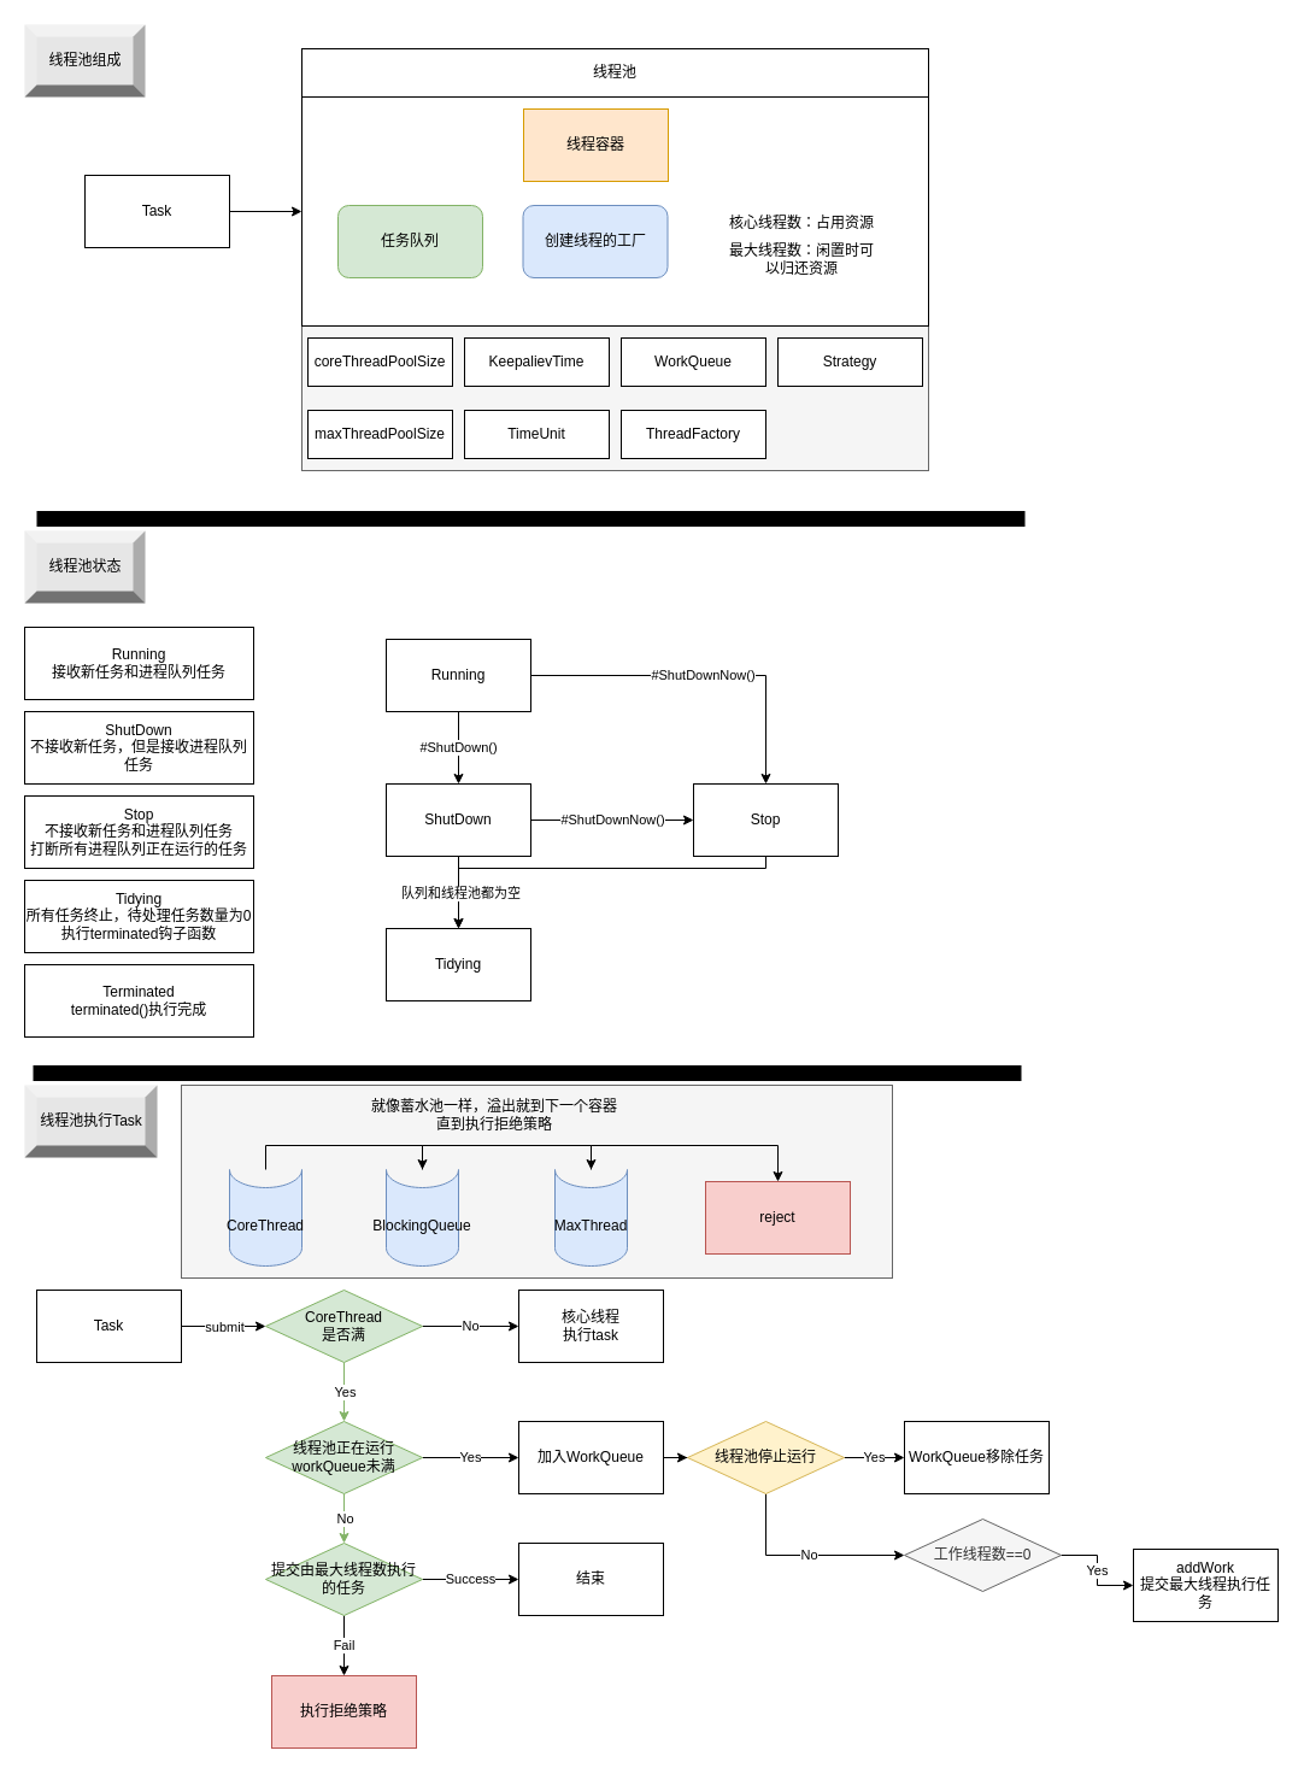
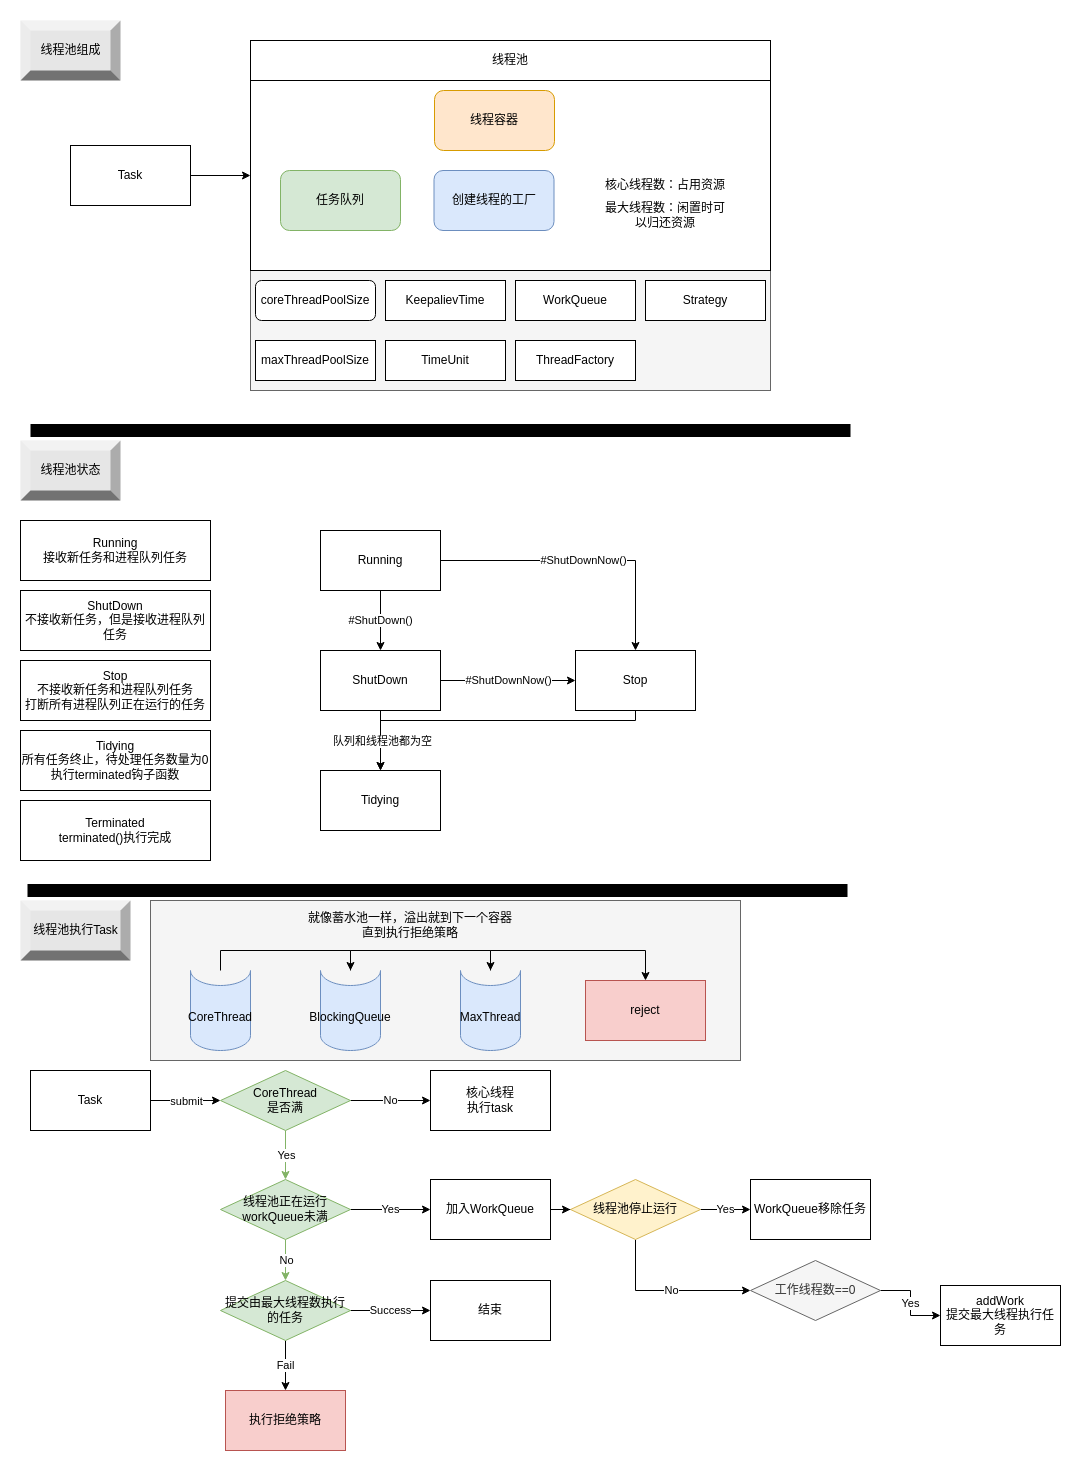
  <mxCell id="0" />
  <mxCell id="1" parent="0" />
  <mxCell id="2" value="" style="rounded=0;whiteSpace=wrap;html=1;fillColor=#f5f5f5;fontColor=#333333;strokeColor=#666666;" vertex="1" parent="1"><mxGeometry x="150" y="900" width="590" height="160" as="geometry" /></mxCell>
  <mxCell id="3" value="" style="rounded=0;whiteSpace=wrap;html=1;fillColor=#f5f5f5;fontColor=#333333;strokeColor=#666666;" vertex="1" parent="1"><mxGeometry x="250" y="270" width="520" height="120" as="geometry" /></mxCell>
  <mxCell id="4" value="" style="rounded=0;whiteSpace=wrap;html=1;align=left;" parent="1" vertex="1"><mxGeometry x="250" y="80" width="520" height="190" as="geometry" /></mxCell>
  <mxCell id="5" value="线程池" style="rounded=0;whiteSpace=wrap;html=1;" parent="1" vertex="1"><mxGeometry x="250" y="40" width="520" height="40" as="geometry" /></mxCell>
  <mxCell id="6" value="任务队列" style="rounded=1;whiteSpace=wrap;html=1;fillColor=#d5e8d4;strokeColor=#82b366;" parent="1" vertex="1"><mxGeometry x="280" y="170" width="120" height="60" as="geometry" /></mxCell>
- <mxCell id="7" value="线程容器" style="whiteSpace=wrap;html=1;fillColor=#ffe6cc;strokeColor=#d79b00;rounded=0;" parent="1" vertex="1"><mxGeometry x="434" y="90" width="120" height="60" as="geometry" /></mxCell>
+ <mxCell id="7" value="线程容器" style="rounded=1;whiteSpace=wrap;html=1;fillColor=#ffe6cc;strokeColor=#d79b00;" parent="1" vertex="1"><mxGeometry x="434" y="90" width="120" height="60" as="geometry" /></mxCell>
  <mxCell id="8" value="创建线程的工厂" style="rounded=1;whiteSpace=wrap;html=1;fillColor=#dae8fc;strokeColor=#6c8ebf;" parent="1" vertex="1"><mxGeometry x="433.5" y="170" width="120" height="60" as="geometry" /></mxCell>
  <mxCell id="9" value="" style="edgeStyle=orthogonalEdgeStyle;rounded=0;orthogonalLoop=1;jettySize=auto;html=1;entryX=0;entryY=0.5;entryDx=0;entryDy=0;" parent="1" source="10" target="4" edge="1"><mxGeometry relative="1" as="geometry" /></mxCell>
  <mxCell id="10" value="Task" style="rounded=0;whiteSpace=wrap;html=1;" parent="1" vertex="1"><mxGeometry x="70" y="145" width="120" height="60" as="geometry" /></mxCell>
  <mxCell id="11" value="核心线程数：占用资源" style="text;html=1;strokeColor=none;fillColor=none;align=center;verticalAlign=middle;whiteSpace=wrap;rounded=0;" parent="1" vertex="1"><mxGeometry x="600" y="170" width="130" height="30" as="geometry" /></mxCell>
  <mxCell id="12" value="最大线程数：闲置时可以归还资源" style="text;html=1;strokeColor=none;fillColor=none;align=center;verticalAlign=middle;whiteSpace=wrap;rounded=0;" parent="1" vertex="1"><mxGeometry x="600" y="200" width="130" height="30" as="geometry" /></mxCell>
- <mxCell id="13" value="coreThreadPoolSize" style="rounded=0;whiteSpace=wrap;html=1;" parent="1" vertex="1"><mxGeometry x="255" y="280" width="120" height="40" as="geometry" /></mxCell>
+ <mxCell id="13" value="coreThreadPoolSize" style="whiteSpace=wrap;html=1;rounded=1;" parent="1" vertex="1"><mxGeometry x="255" y="280" width="120" height="40" as="geometry" /></mxCell>
  <mxCell id="14" value="maxThreadPoolSize" style="rounded=0;whiteSpace=wrap;html=1;" parent="1" vertex="1"><mxGeometry x="255" y="340" width="120" height="40" as="geometry" /></mxCell>
  <mxCell id="15" value="KeepalievTime" style="rounded=0;whiteSpace=wrap;html=1;" parent="1" vertex="1"><mxGeometry x="385" y="280" width="120" height="40" as="geometry" /></mxCell>
  <mxCell id="16" value="TimeUnit" style="rounded=0;whiteSpace=wrap;html=1;" parent="1" vertex="1"><mxGeometry x="385" y="340" width="120" height="40" as="geometry" /></mxCell>
  <mxCell id="17" value="ThreadFactory" style="rounded=0;whiteSpace=wrap;html=1;" parent="1" vertex="1"><mxGeometry x="515" y="340" width="120" height="40" as="geometry" /></mxCell>
  <mxCell id="18" value="Strategy" style="rounded=0;whiteSpace=wrap;html=1;" parent="1" vertex="1"><mxGeometry x="645" y="280" width="120" height="40" as="geometry" /></mxCell>
  <mxCell id="19" value="WorkQueue" style="rounded=0;whiteSpace=wrap;html=1;" parent="1" vertex="1"><mxGeometry x="515" y="280" width="120" height="40" as="geometry" /></mxCell>
  <mxCell id="20" value="" style="endArrow=none;html=1;rounded=0;strokeWidth=13;" edge="1" parent="1"><mxGeometry width="50" height="50" relative="1" as="geometry"><mxPoint x="30" y="430" as="sourcePoint" /><mxPoint x="850" y="430" as="targetPoint" /></mxGeometry></mxCell>
  <mxCell id="21" value="线程池组成" style="labelPosition=center;verticalLabelPosition=middle;align=center;html=1;shape=mxgraph.basic.shaded_button;dx=10;fillColor=#E6E6E6;strokeColor=none;" vertex="1" parent="1"><mxGeometry width="100" height="60" as="geometry" x="20" y="20" /></mxCell>
  <mxCell id="22" value="线程池状态" style="labelPosition=center;verticalLabelPosition=middle;align=center;html=1;shape=mxgraph.basic.shaded_button;dx=10;fillColor=#E6E6E6;strokeColor=none;" vertex="1" parent="1"><mxGeometry y="440" width="100" height="60" as="geometry" x="20" /></mxCell>
  <mxCell id="23" value="Running&lt;br&gt;接收新任务和进程队列任务" style="rounded=0;whiteSpace=wrap;html=1;" vertex="1" parent="1"><mxGeometry y="520" width="190" height="60" as="geometry" x="20" /></mxCell>
  <mxCell id="24" value="ShutDown&lt;br&gt;不接收新任务，但是接收进程队列任务" style="rounded=0;whiteSpace=wrap;html=1;" vertex="1" parent="1"><mxGeometry y="590" width="190" height="60" as="geometry" x="20" /></mxCell>
  <mxCell id="25" value="Stop&lt;br&gt;不接收新任务和进程队列任务&lt;br&gt;打断所有进程队列正在运行的任务" style="rounded=0;whiteSpace=wrap;html=1;" vertex="1" parent="1"><mxGeometry y="660" width="190" height="60" as="geometry" x="20" /></mxCell>
  <mxCell id="26" value="Tidying&lt;br&gt;所有任务终止，待处理任务数量为0&lt;br&gt;执行terminated钩子函数" style="rounded=0;whiteSpace=wrap;html=1;" vertex="1" parent="1"><mxGeometry y="730" width="190" height="60" as="geometry" x="20" /></mxCell>
  <mxCell id="27" value="Terminated&lt;br&gt;terminated()执行完成" style="rounded=0;whiteSpace=wrap;html=1;" vertex="1" parent="1"><mxGeometry y="800" width="190" height="60" as="geometry" x="20" /></mxCell>
  <mxCell id="28" value="&lt;meta charset=&quot;utf-8&quot;&gt;&lt;span style=&quot;color: rgb(0, 0, 0); font-family: Helvetica; font-size: 11px; font-style: normal; font-variant-ligatures: normal; font-variant-caps: normal; font-weight: 400; letter-spacing: normal; orphans: 2; text-align: center; text-indent: 0px; text-transform: none; widows: 2; word-spacing: 0px; -webkit-text-stroke-width: 0px; background-color: rgb(255, 255, 255); text-decoration-thickness: initial; text-decoration-style: initial; text-decoration-color: initial; float: none; display: inline !important;&quot;&gt;#ShutDown()&lt;/span&gt;" style="edgeStyle=orthogonalEdgeStyle;rounded=0;orthogonalLoop=1;jettySize=auto;html=1;strokeWidth=1;" edge="1" parent="1" source="30" target="33"><mxGeometry relative="1" as="geometry" /></mxCell>
  <mxCell id="29" value="&lt;meta charset=&quot;utf-8&quot;&gt;&lt;span style=&quot;color: rgb(0, 0, 0); font-family: Helvetica; font-size: 11px; font-style: normal; font-variant-ligatures: normal; font-variant-caps: normal; font-weight: 400; letter-spacing: normal; orphans: 2; text-align: center; text-indent: 0px; text-transform: none; widows: 2; word-spacing: 0px; -webkit-text-stroke-width: 0px; background-color: rgb(255, 255, 255); text-decoration-thickness: initial; text-decoration-style: initial; text-decoration-color: initial; float: none; display: inline !important;&quot;&gt;#ShutDownNow()&lt;/span&gt;" style="edgeStyle=orthogonalEdgeStyle;rounded=0;orthogonalLoop=1;jettySize=auto;html=1;exitX=1;exitY=0.5;exitDx=0;exitDy=0;strokeWidth=1;" edge="1" parent="1" source="30" target="36"><mxGeometry relative="1" as="geometry" /></mxCell>
  <mxCell id="30" value="Running" style="rounded=0;whiteSpace=wrap;html=1;" vertex="1" parent="1"><mxGeometry x="320" y="530" width="120" height="60" as="geometry" /></mxCell>
  <mxCell id="31" value="&lt;meta charset=&quot;utf-8&quot;&gt;&lt;span style=&quot;color: rgb(0, 0, 0); font-family: Helvetica; font-size: 11px; font-style: normal; font-variant-ligatures: normal; font-variant-caps: normal; font-weight: 400; letter-spacing: normal; orphans: 2; text-align: center; text-indent: 0px; text-transform: none; widows: 2; word-spacing: 0px; -webkit-text-stroke-width: 0px; background-color: rgb(255, 255, 255); text-decoration-thickness: initial; text-decoration-style: initial; text-decoration-color: initial; float: none; display: inline !important;&quot;&gt;#ShutDownNow()&lt;/span&gt;" style="edgeStyle=orthogonalEdgeStyle;rounded=0;orthogonalLoop=1;jettySize=auto;html=1;strokeWidth=1;" edge="1" parent="1" source="33" target="36"><mxGeometry relative="1" as="geometry" /></mxCell>
  <mxCell id="32" value="" style="edgeStyle=orthogonalEdgeStyle;rounded=0;orthogonalLoop=1;jettySize=auto;html=1;strokeWidth=1;" edge="1" parent="1" source="33" target="37"><mxGeometry relative="1" as="geometry" /></mxCell>
  <mxCell id="33" value="ShutDown" style="rounded=0;whiteSpace=wrap;html=1;" vertex="1" parent="1"><mxGeometry x="320" y="650" width="120" height="60" as="geometry" /></mxCell>
  <mxCell id="34" style="edgeStyle=orthogonalEdgeStyle;rounded=0;orthogonalLoop=1;jettySize=auto;html=1;exitX=0.5;exitY=1;exitDx=0;exitDy=0;entryX=0.5;entryY=0;entryDx=0;entryDy=0;strokeWidth=1;" edge="1" parent="1" source="36" target="37"><mxGeometry relative="1" as="geometry"><Array as="points"><mxPoint x="635" y="720" /><mxPoint x="380" y="720" /></Array></mxGeometry></mxCell>
  <mxCell id="35" value="队列和线程池都为空" style="edgeLabel;html=1;align=center;verticalAlign=middle;resizable=0;points=[];" vertex="1" connectable="0" parent="34"><mxGeometry x="0.806" y="1" relative="1" as="geometry"><mxPoint y="1" as="offset" /></mxGeometry></mxCell>
  <mxCell id="36" value="Stop" style="rounded=0;whiteSpace=wrap;html=1;" vertex="1" parent="1"><mxGeometry x="575" y="650" width="120" height="60" as="geometry" /></mxCell>
  <mxCell id="37" value="Tidying" style="rounded=0;whiteSpace=wrap;html=1;" vertex="1" parent="1"><mxGeometry x="320" y="770" width="120" height="60" as="geometry" /></mxCell>
  <mxCell id="38" value="" style="endArrow=none;html=1;rounded=0;strokeWidth=13;" edge="1" parent="1"><mxGeometry width="50" height="50" relative="1" as="geometry"><mxPoint x="27" y="890" as="sourcePoint" /><mxPoint x="847" y="890" as="targetPoint" /></mxGeometry></mxCell>
  <mxCell id="39" value="线程池执行Task" style="labelPosition=center;verticalLabelPosition=middle;align=center;html=1;shape=mxgraph.basic.shaded_button;dx=10;fillColor=#E6E6E6;strokeColor=none;" vertex="1" parent="1"><mxGeometry y="900" width="110" height="60" as="geometry" x="20" /></mxCell>
  <mxCell id="40" value="核心线程&lt;br&gt;执行task" style="rounded=0;whiteSpace=wrap;html=1;" vertex="1" parent="1"><mxGeometry x="430" y="1070" width="120" height="60" as="geometry" /></mxCell>
  <mxCell id="41" value="No" style="edgeStyle=orthogonalEdgeStyle;rounded=0;orthogonalLoop=1;jettySize=auto;html=1;strokeWidth=1;" edge="1" parent="1" source="43" target="40"><mxGeometry relative="1" as="geometry" /></mxCell>
  <mxCell id="42" value="Yes" style="edgeStyle=orthogonalEdgeStyle;rounded=0;orthogonalLoop=1;jettySize=auto;html=1;strokeWidth=1;fillColor=#d5e8d4;strokeColor=#82b366;" edge="1" parent="1" source="43"><mxGeometry relative="1" as="geometry"><mxPoint x="285" y="1179" as="targetPoint" /></mxGeometry></mxCell>
  <mxCell id="43" value="CoreThread&lt;br&gt;是否满" style="rhombus;whiteSpace=wrap;html=1;fillColor=#d5e8d4;strokeColor=#82b366;" vertex="1" parent="1"><mxGeometry x="220" y="1070" width="130" height="60" as="geometry" /></mxCell>
  <mxCell id="44" value="Yes" style="edgeStyle=orthogonalEdgeStyle;rounded=0;orthogonalLoop=1;jettySize=auto;html=1;strokeWidth=1;entryX=0;entryY=0.5;entryDx=0;entryDy=0;" edge="1" parent="1" source="46" target="51"><mxGeometry relative="1" as="geometry"><mxPoint x="430" y="1209" as="targetPoint" /></mxGeometry></mxCell>
  <mxCell id="45" value="No" style="edgeStyle=orthogonalEdgeStyle;rounded=0;orthogonalLoop=1;jettySize=auto;html=1;strokeWidth=1;fillColor=#d5e8d4;strokeColor=#82b366;" edge="1" parent="1" source="46"><mxGeometry relative="1" as="geometry"><mxPoint x="285" y="1280" as="targetPoint" /></mxGeometry></mxCell>
  <mxCell id="46" value="线程池正在运行&lt;br&gt;workQueue未满" style="rhombus;whiteSpace=wrap;html=1;fillColor=#d5e8d4;strokeColor=#82b366;" vertex="1" parent="1"><mxGeometry x="220" y="1179" width="130" height="60" as="geometry" /></mxCell>
  <mxCell id="47" value="" style="edgeStyle=orthogonalEdgeStyle;rounded=0;orthogonalLoop=1;jettySize=auto;html=1;strokeWidth=1;" edge="1" parent="1" source="49" target="43"><mxGeometry relative="1" as="geometry" /></mxCell>
  <mxCell id="48" value="submit" style="edgeLabel;html=1;align=center;verticalAlign=middle;resizable=0;points=[];" vertex="1" connectable="0" parent="47"><mxGeometry relative="1" as="geometry"><mxPoint as="offset" /></mxGeometry></mxCell>
  <mxCell id="49" value="Task" style="rounded=0;whiteSpace=wrap;html=1;" vertex="1" parent="1"><mxGeometry x="30" y="1070" width="120" height="60" as="geometry" /></mxCell>
  <mxCell id="50" value="" style="edgeStyle=orthogonalEdgeStyle;rounded=0;orthogonalLoop=1;jettySize=auto;html=1;strokeWidth=1;entryX=0;entryY=0.5;entryDx=0;entryDy=0;" edge="1" parent="1" source="51" target="55"><mxGeometry relative="1" as="geometry"><mxPoint x="650" y="1209" as="targetPoint" /></mxGeometry></mxCell>
  <mxCell id="51" value="加入WorkQueue" style="rounded=0;whiteSpace=wrap;html=1;" vertex="1" parent="1"><mxGeometry x="430" y="1179" width="120" height="60" as="geometry" /></mxCell>
  <mxCell id="52" value="Yes" style="edgeStyle=orthogonalEdgeStyle;rounded=0;orthogonalLoop=1;jettySize=auto;html=1;strokeWidth=1;" edge="1" parent="1" source="55" target="56"><mxGeometry relative="1" as="geometry" /></mxCell>
  <mxCell id="53" style="edgeStyle=orthogonalEdgeStyle;rounded=0;orthogonalLoop=1;jettySize=auto;html=1;entryX=0;entryY=0.5;entryDx=0;entryDy=0;strokeWidth=1;exitX=0.5;exitY=1;exitDx=0;exitDy=0;" edge="1" parent="1" source="55" target="63"><mxGeometry relative="1" as="geometry"><mxPoint x="760" y="1280" as="targetPoint" /></mxGeometry></mxCell>
  <mxCell id="54" value="No" style="edgeLabel;html=1;align=center;verticalAlign=middle;resizable=0;points=[];" vertex="1" connectable="0" parent="53"><mxGeometry x="0.036" y="2" relative="1" as="geometry"><mxPoint y="1" as="offset" /></mxGeometry></mxCell>
  <mxCell id="55" value="线程池停止运行" style="rhombus;whiteSpace=wrap;html=1;fillColor=#fff2cc;strokeColor=#d6b656;" vertex="1" parent="1"><mxGeometry x="570" y="1179" width="130" height="60" as="geometry" /></mxCell>
  <mxCell id="56" value="WorkQueue移除任务" style="whiteSpace=wrap;html=1;" vertex="1" parent="1"><mxGeometry x="750" y="1179" width="120" height="60" as="geometry" /></mxCell>
  <mxCell id="57" value="Fail" style="edgeStyle=orthogonalEdgeStyle;rounded=0;orthogonalLoop=1;jettySize=auto;html=1;strokeWidth=1;" edge="1" parent="1" source="59" target="60"><mxGeometry relative="1" as="geometry" /></mxCell>
  <mxCell id="58" value="Success" style="edgeStyle=orthogonalEdgeStyle;rounded=0;orthogonalLoop=1;jettySize=auto;html=1;strokeWidth=1;" edge="1" parent="1" source="59" target="61"><mxGeometry relative="1" as="geometry" /></mxCell>
  <mxCell id="59" value="提交由最大线程数执行的任务" style="rhombus;whiteSpace=wrap;html=1;fillColor=#d5e8d4;strokeColor=#82b366;" vertex="1" parent="1"><mxGeometry x="220" y="1280" width="130" height="60" as="geometry" /></mxCell>
  <mxCell id="60" value="执行拒绝策略" style="whiteSpace=wrap;html=1;fillColor=#f8cecc;strokeColor=#b85450;" vertex="1" parent="1"><mxGeometry x="225" y="1390" width="120" height="60" as="geometry" /></mxCell>
  <mxCell id="61" value="结束" style="whiteSpace=wrap;html=1;" vertex="1" parent="1"><mxGeometry x="430" y="1280" width="120" height="60" as="geometry" /></mxCell>
  <mxCell id="62" value="Yes" style="edgeStyle=orthogonalEdgeStyle;rounded=0;orthogonalLoop=1;jettySize=auto;html=1;strokeWidth=1;" edge="1" parent="1" source="63" target="64"><mxGeometry relative="1" as="geometry" /></mxCell>
  <mxCell id="63" value="工作线程数==0" style="rhombus;whiteSpace=wrap;html=1;fillColor=#f5f5f5;fontColor=#333333;strokeColor=#666666;" vertex="1" parent="1"><mxGeometry x="750" y="1260" width="130" height="60" as="geometry" /></mxCell>
  <mxCell id="64" value="addWork&lt;br&gt;提交最大线程执行任务" style="whiteSpace=wrap;html=1;" vertex="1" parent="1"><mxGeometry x="940" y="1285" width="120" height="60" as="geometry" /></mxCell>
  <mxCell id="65" style="edgeStyle=orthogonalEdgeStyle;rounded=0;orthogonalLoop=1;jettySize=auto;html=1;entryX=0.5;entryY=0;entryDx=0;entryDy=0;entryPerimeter=0;strokeWidth=1;exitX=0.5;exitY=0;exitDx=0;exitDy=0;exitPerimeter=0;fillColor=#dae8fc;strokeColor=#000000;" edge="1" parent="1" source="66" target="68"><mxGeometry relative="1" as="geometry" /></mxCell>
  <mxCell id="66" value="CoreThread" style="shape=cylinder3;whiteSpace=wrap;html=1;boundedLbl=1;backgroundOutline=1;size=15;lid=0;fillColor=#dae8fc;strokeColor=#6c8ebf;" vertex="1" parent="1"><mxGeometry x="190" y="970" width="60" height="80" as="geometry" /></mxCell>
  <mxCell id="67" style="edgeStyle=orthogonalEdgeStyle;rounded=0;orthogonalLoop=1;jettySize=auto;html=1;entryX=0.5;entryY=0;entryDx=0;entryDy=0;entryPerimeter=0;strokeWidth=1;exitX=0.5;exitY=0;exitDx=0;exitDy=0;exitPerimeter=0;fillColor=#dae8fc;strokeColor=#000000;" edge="1" parent="1" source="68" target="70"><mxGeometry relative="1" as="geometry" /></mxCell>
  <mxCell id="68" value="BlockingQueue" style="shape=cylinder3;whiteSpace=wrap;html=1;boundedLbl=1;backgroundOutline=1;size=15;lid=0;fillColor=#dae8fc;strokeColor=#6c8ebf;" vertex="1" parent="1"><mxGeometry x="320" y="970" width="60" height="80" as="geometry" /></mxCell>
  <mxCell id="69" style="edgeStyle=orthogonalEdgeStyle;rounded=0;orthogonalLoop=1;jettySize=auto;html=1;entryX=0.5;entryY=0;entryDx=0;entryDy=0;strokeWidth=1;exitX=0.5;exitY=0;exitDx=0;exitDy=0;exitPerimeter=0;" edge="1" parent="1" source="70" target="71"><mxGeometry relative="1" as="geometry" /></mxCell>
  <mxCell id="70" value="MaxThread" style="shape=cylinder3;whiteSpace=wrap;html=1;boundedLbl=1;backgroundOutline=1;size=15;lid=0;fillColor=#dae8fc;strokeColor=#6c8ebf;" vertex="1" parent="1"><mxGeometry x="460" y="970" width="60" height="80" as="geometry" /></mxCell>
  <mxCell id="71" value="reject" style="rounded=0;whiteSpace=wrap;html=1;fillColor=#f8cecc;strokeColor=#b85450;" vertex="1" parent="1"><mxGeometry x="585" y="980" width="120" height="60" as="geometry" /></mxCell>
  <mxCell id="72" value="就像蓄水池一样，溢出就到下一个容器&lt;br&gt;直到执行拒绝策略" style="text;html=1;strokeColor=none;fillColor=none;align=center;verticalAlign=middle;whiteSpace=wrap;rounded=0;" vertex="1" parent="1"><mxGeometry x="265" y="910" width="290" height="30" as="geometry" /></mxCell>
